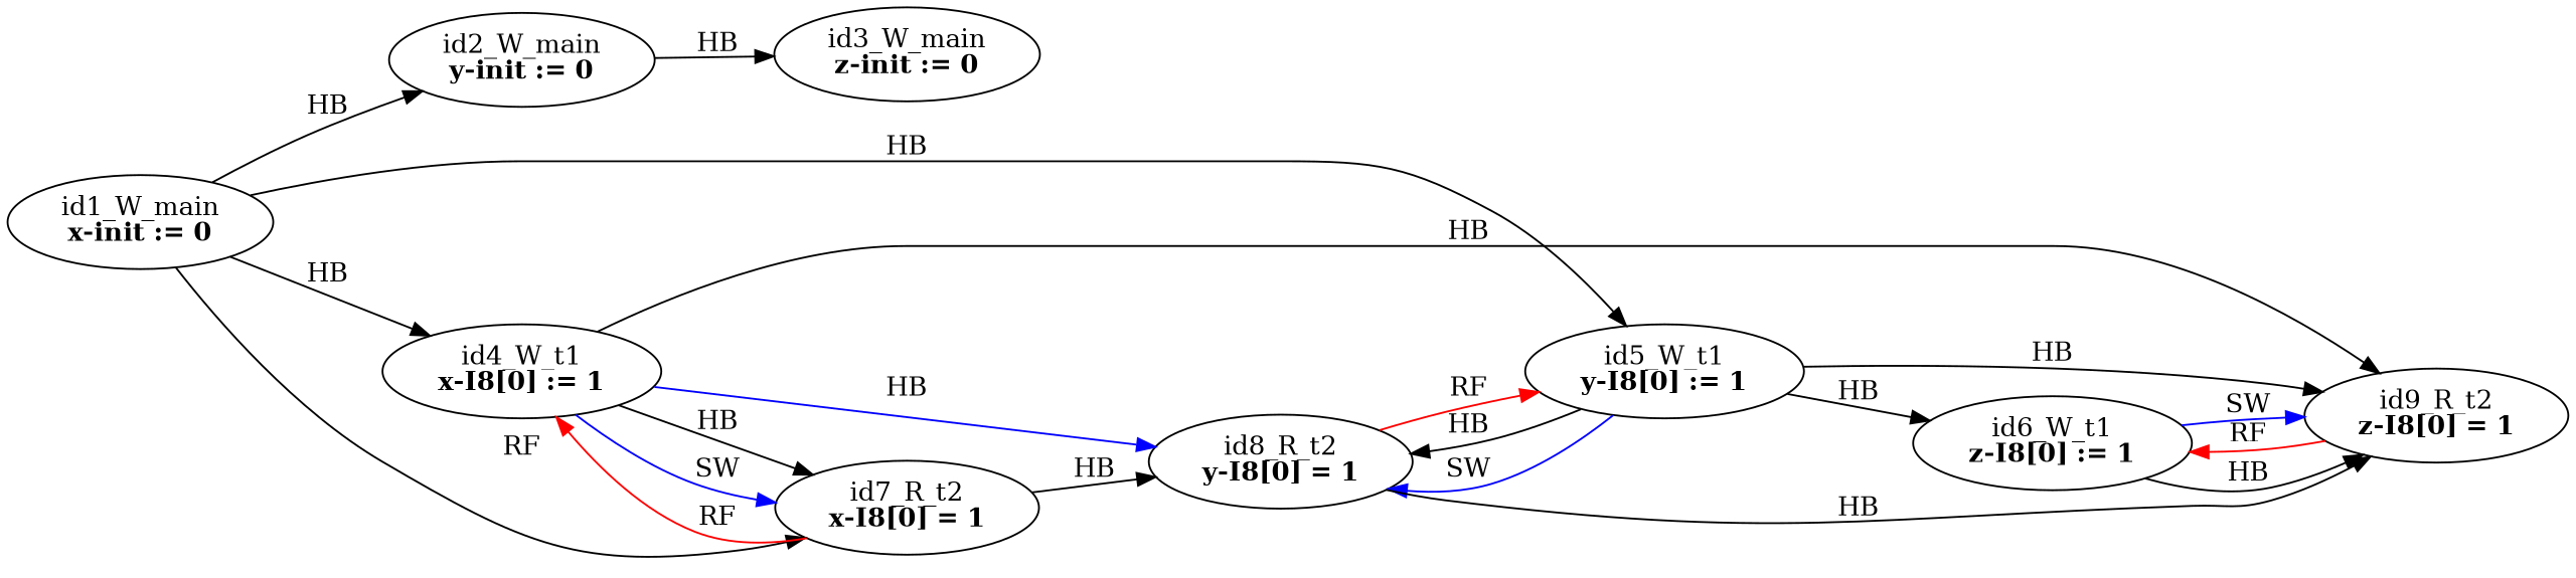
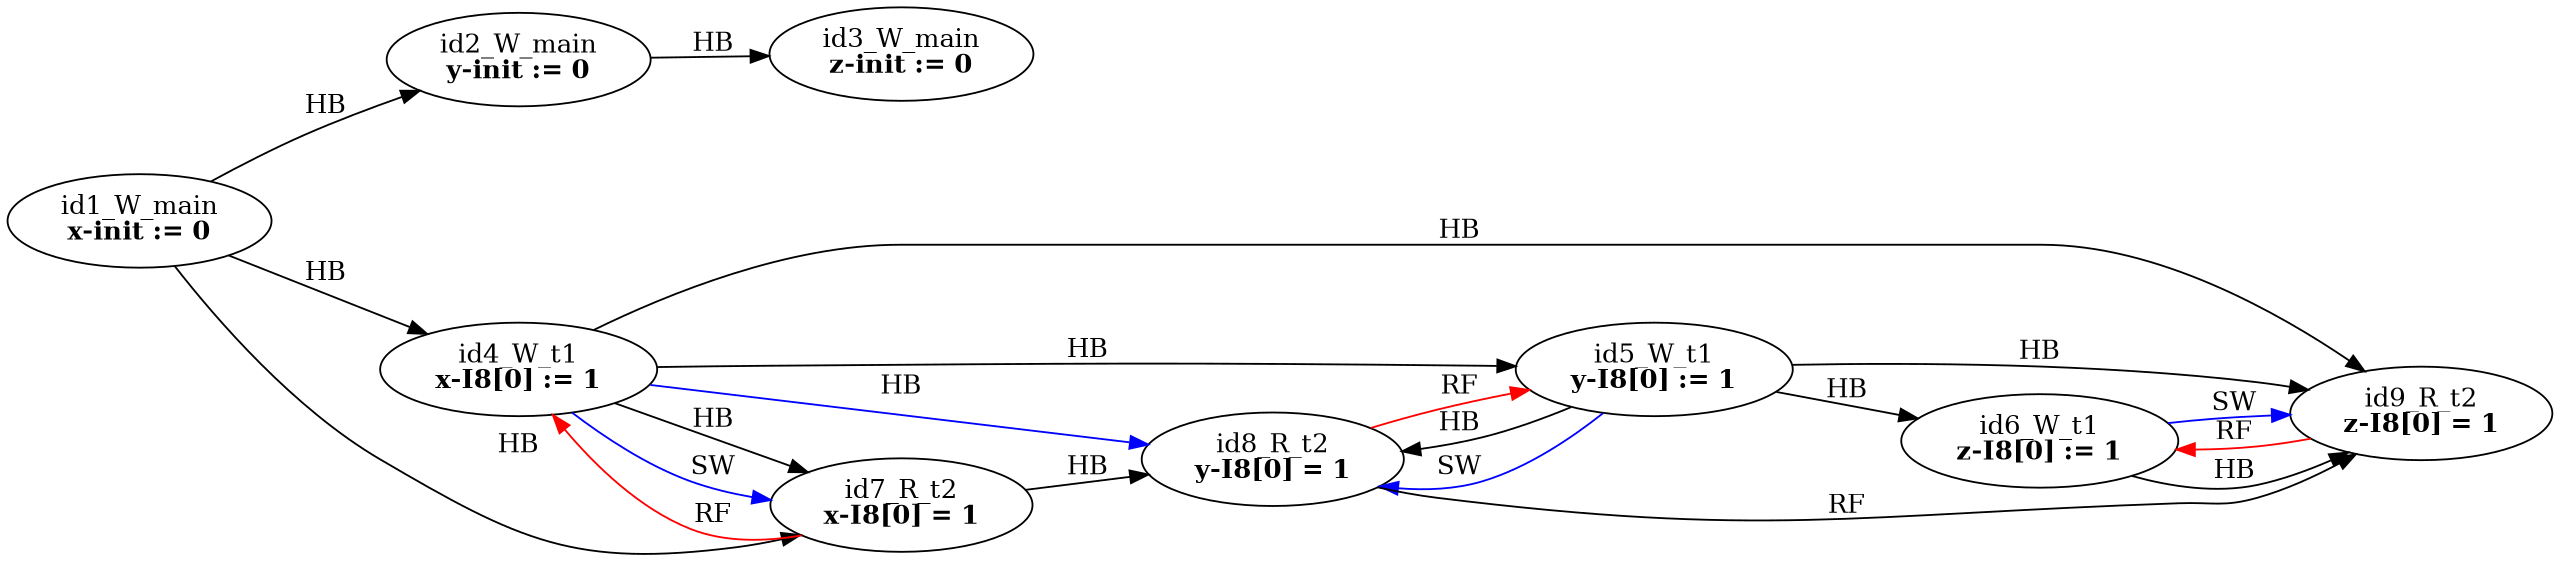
  digraph {
    rankdir=LR
    splines=true
    edge [color=black]
    n1 [label=<id1_W_main<br/><B>x-init := 0</B>>]
    n2 [label=<id2_W_main<br/><B>y-init := 0</B>>]
    n3 [label=<id4_W_t1<br/><B>x-I8[0] := 1</B>>]
    n4 [label=<id7_R_t2<br/><B>x-I8[0] = 1</B>>]
    n5 [label=<id3_W_main<br/><B>z-init := 0</B>>]
    n6 [label=<id5_W_t1<br/><B>y-I8[0] := 1</B>>]
    n7 [label=<id8_R_t2<br/><B>y-I8[0] = 1</B>>]
    n8 [label=<id9_R_t2<br/><B>z-I8[0] = 1</B>>]
    n9 [label=<id6_W_t1<br/><B>z-I8[0] := 1</B>>]
    n1 -> n2 [label=HB]
    n1 -> n3 [label=HB]
-   n1 -> n4 [label=RF]
+   n1 -> n4 [label=HB]
    n2 -> n5 [label=HB]
    n3 -> n4 [label=HB]
    n3 -> n4 [color=blue label=SW]
-   n1 -> n6 [label=HB]
+   n3 -> n6 [label=HB]
    n3 -> n7 [color=blue label=HB]
    n3 -> n8 [label=HB]
    n4 -> n3 [color=red label=RF]
    n4 -> n7 [label=HB]
    n6 -> n7 [label=HB]
    n6 -> n7 [color=blue label=SW]
    n6 -> n8 [label=HB]
    n6 -> n9 [label=HB]
    n7 -> n6 [color=red label=RF]
-   n7 -> n8 [label=HB]
+   n7 -> n8 [label=RF]
    n8 -> n9 [color=red label=RF]
    n9 -> n8 [label=HB]
    n9 -> n8 [color=blue label=SW]
  }
